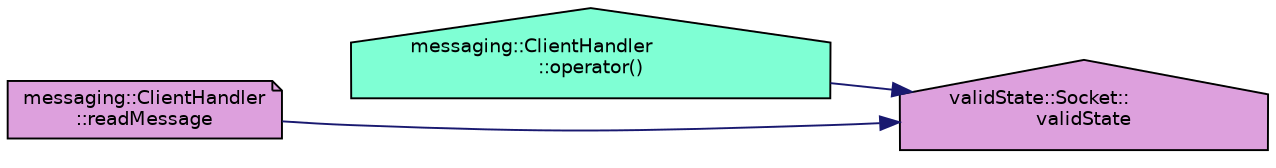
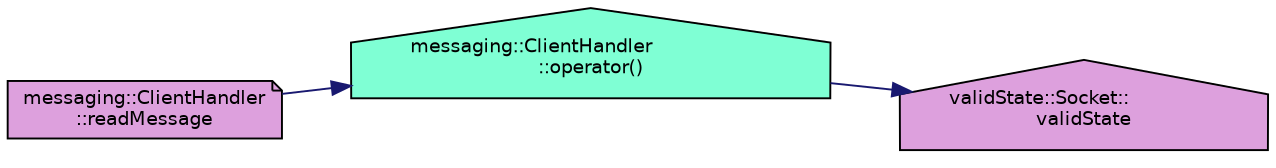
  digraph {
    rankdir=RL
    node [color=black fillcolor=plum fontname=Helvetica fontsize=10 shape=house style=filled]
    edge [color=midnightblue dir=back fontname=Helvetica fontsize=10 labelfontname=Helvetica labelfontsize=10 style=solid]
    n1 [fontcolor=black height=0.2 label="validState::Socket::\lvalidState" width=0.4]
    n2 [fillcolor=aquamarine height=0.2 label="messaging::ClientHandler\l::operator()" width=0.4]
    n3 [height=0.2 label="messaging::ClientHandler\l::readMessage" shape=note width=0.4]
    n1 -> n2
-   n1 -> n3
+   n2 -> n3
  }
